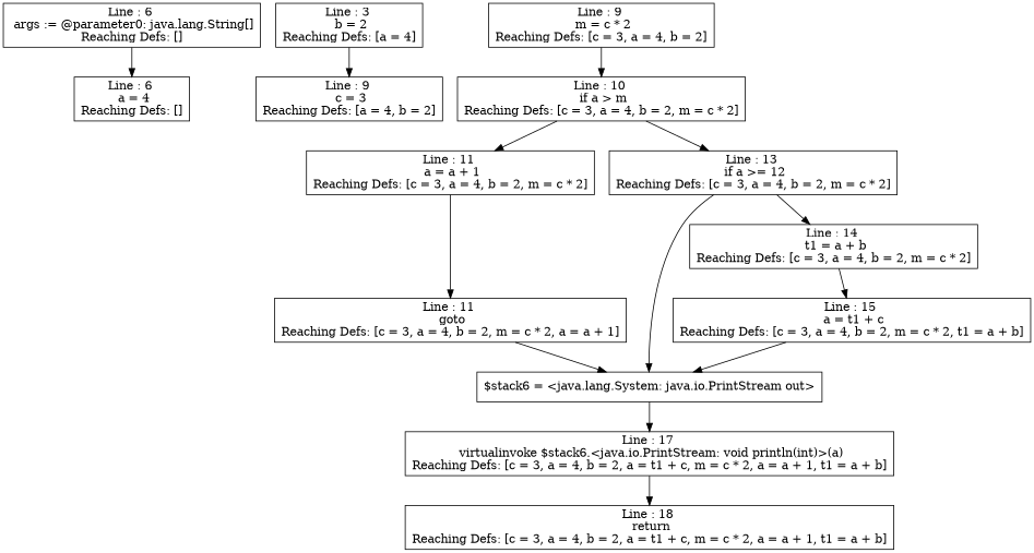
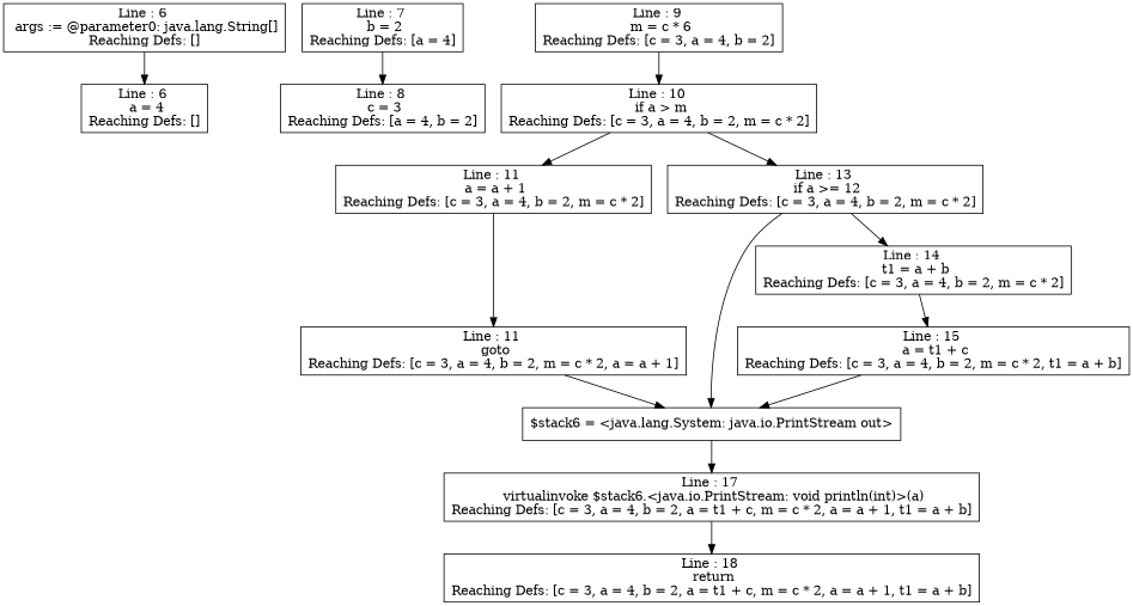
  digraph {
    node [shape=rectangle]
    n1 [label="Line : 6 \n args := @parameter0: java.lang.String[]\nReaching Defs: []"]
    n2 [label="Line : 6 \n a = 4\nReaching Defs: []"]
-   n3 [label="Line : 3 \n b = 2\nReaching Defs: [a = 4]"]
-   n4 [label="Line : 9 \n c = 3\nReaching Defs: [a = 4, b = 2]"]
-   n5 [label="Line : 9 \n m = c * 2\nReaching Defs: [c = 3, a = 4, b = 2]"]
+   n3 [label="Line : 7 \n b = 2\nReaching Defs: [a = 4]"]
+   n4 [label="Line : 8 \n c = 3\nReaching Defs: [a = 4, b = 2]"]
+   n5 [label="Line : 9 \n m = c * 6\nReaching Defs: [c = 3, a = 4, b = 2]"]
    n6 [label="Line : 10 \n if a > m\nReaching Defs: [c = 3, a = 4, b = 2, m = c * 2]"]
    n7 [label="Line : 11 \n a = a + 1\nReaching Defs: [c = 3, a = 4, b = 2, m = c * 2]"]
    n8 [label="Line : 13 \n if a >= 12\nReaching Defs: [c = 3, a = 4, b = 2, m = c * 2]"]
    n9 [label="Line : 11 \n goto\nReaching Defs: [c = 3, a = 4, b = 2, m = c * 2, a = a + 1]"]
    "$stack6 = <java.lang.System: java.io.PrintStream out>"
    n11 [label="Line : 14 \n t1 = a + b\nReaching Defs: [c = 3, a = 4, b = 2, m = c * 2]"]
    n12 [label="Line : 17 \n virtualinvoke $stack6.<java.io.PrintStream: void println(int)>(a)\nReaching Defs: [c = 3, a = 4, b = 2, a = t1 + c, m = c * 2, a = a + 1, t1 = a + b]"]
    n13 [label="Line : 15 \n a = t1 + c\nReaching Defs: [c = 3, a = 4, b = 2, m = c * 2, t1 = a + b]"]
    n14 [label="Line : 18 \n return\nReaching Defs: [c = 3, a = 4, b = 2, a = t1 + c, m = c * 2, a = a + 1, t1 = a + b]"]
    n1 -> n2
    n3 -> n4
    n5 -> n6
    n6 -> n7
    n6 -> n8
    n7 -> n9
    n8 -> "$stack6 = <java.lang.System: java.io.PrintStream out>"
    n8 -> n11
    n9 -> "$stack6 = <java.lang.System: java.io.PrintStream out>"
    "$stack6 = <java.lang.System: java.io.PrintStream out>" -> n12
    n11 -> n13
    n12 -> n14
    n13 -> "$stack6 = <java.lang.System: java.io.PrintStream out>"
  }
